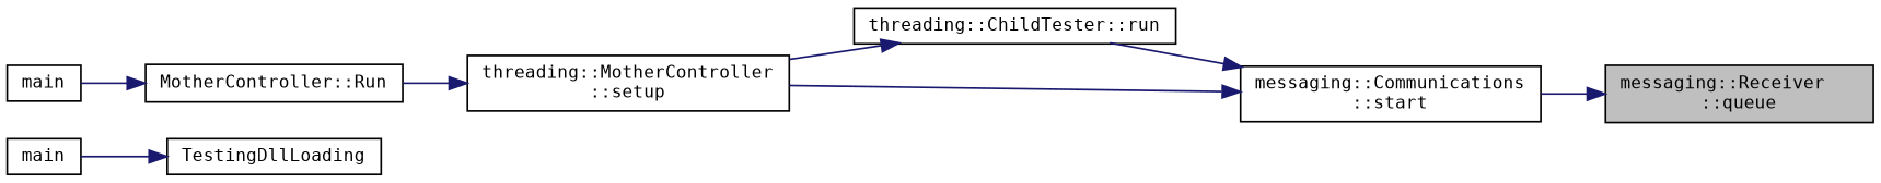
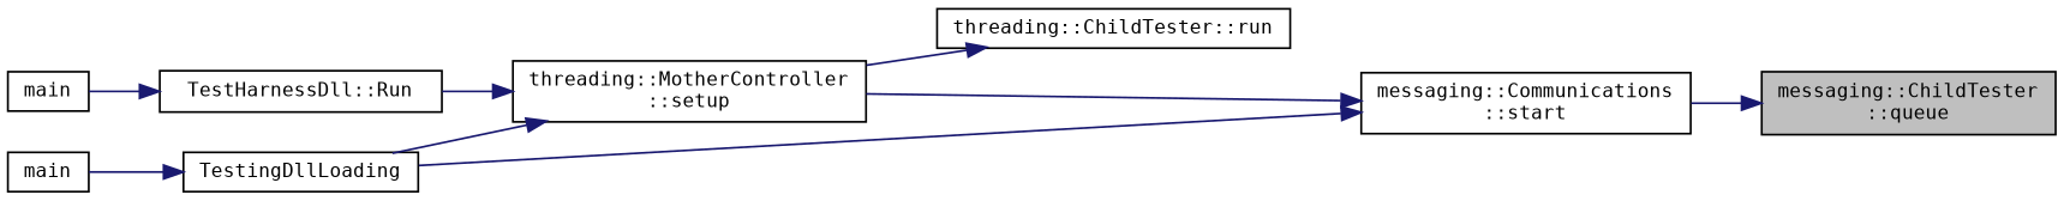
  digraph {
    fontname="DejaVu Sans Mono"
    rankdir=RL
    node [color=black fillcolor=white fontname="DejaVu Sans Mono" fontsize=10 shape=record style=filled]
    edge [color=midnightblue dir=back fontname="DejaVu Sans Mono" fontsize=10 labelfontname=Helvetica labelfontsize=10 style=solid]
-   n1 [fillcolor=grey75 fontcolor=black height=0.2 label="messaging::Receiver\l::queue" width=0.4]
+   n1 [fillcolor=grey75 fontcolor=black height=0.2 label="messaging::ChildTester\l::queue" width=0.4]
    n2 [height=0.2 label="messaging::Communications\l::start" width=0.4]
    n3 [height=0.2 label="threading::ChildTester::run" width=0.4]
    n4 [height=0.2 label="threading::MotherController\l::setup" width=0.4]
-   n5 [height=0.2 label="MotherController::Run" width=0.4]
+   n5 [height=0.2 label="TestHarnessDll::Run" width=0.4]
    n6 [height=0.2 label=TestingDllLoading width=0.4]
    n7 [height=0.2 label=main width=0.4]
    n8 [height=0.2 label=main width=0.4]
    n1 -> n2
-   n2 -> n3
+   n2 -> n6
    n2 -> n4
    n3 -> n4
    n4 -> n5
+   n4 -> n6
    n5 -> n7
    n6 -> n8
  }
